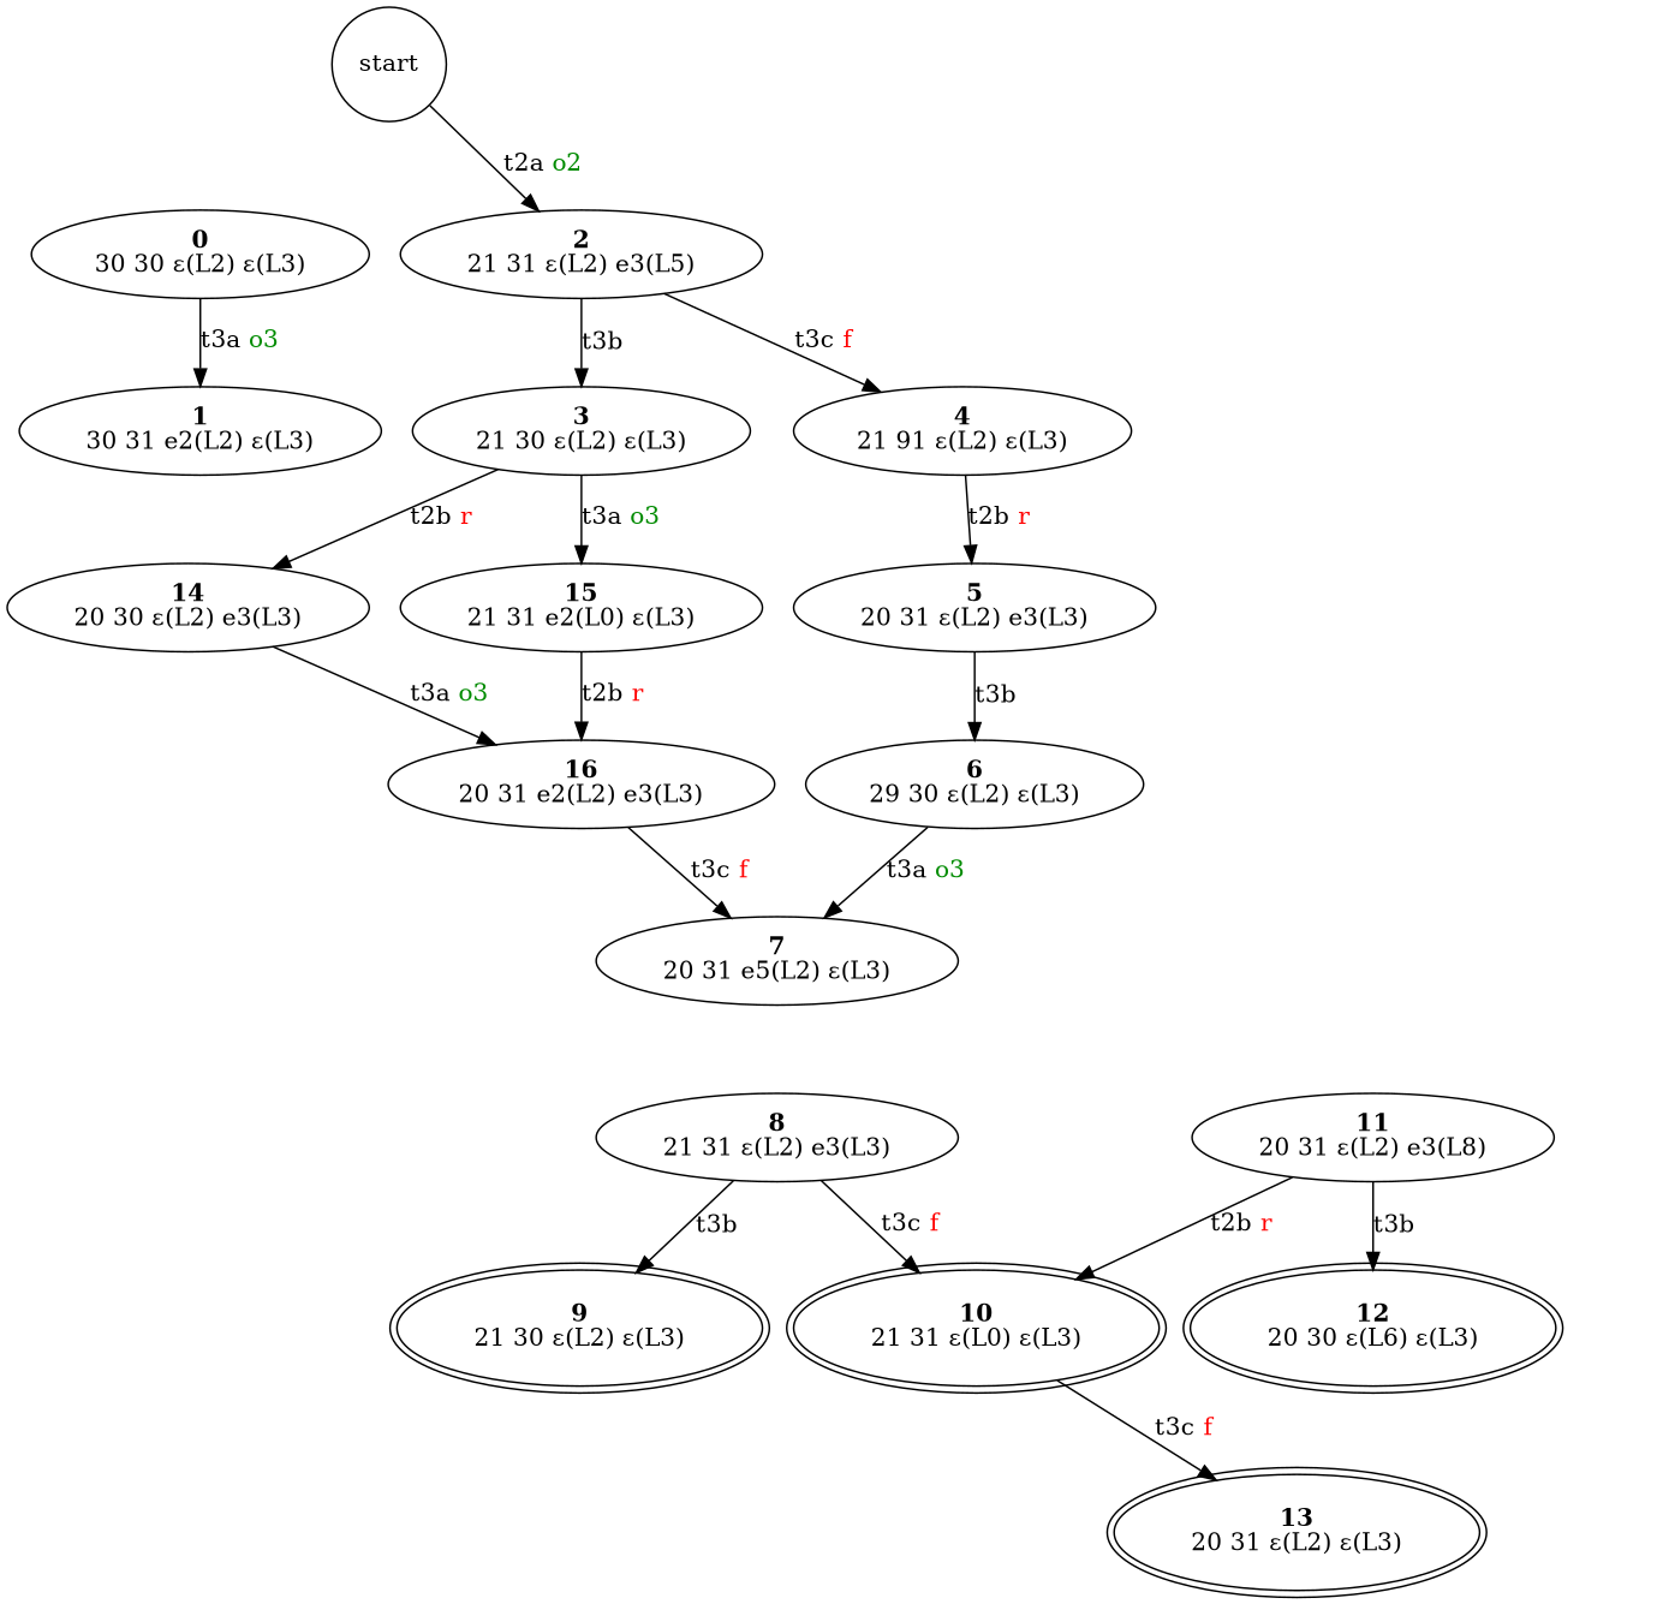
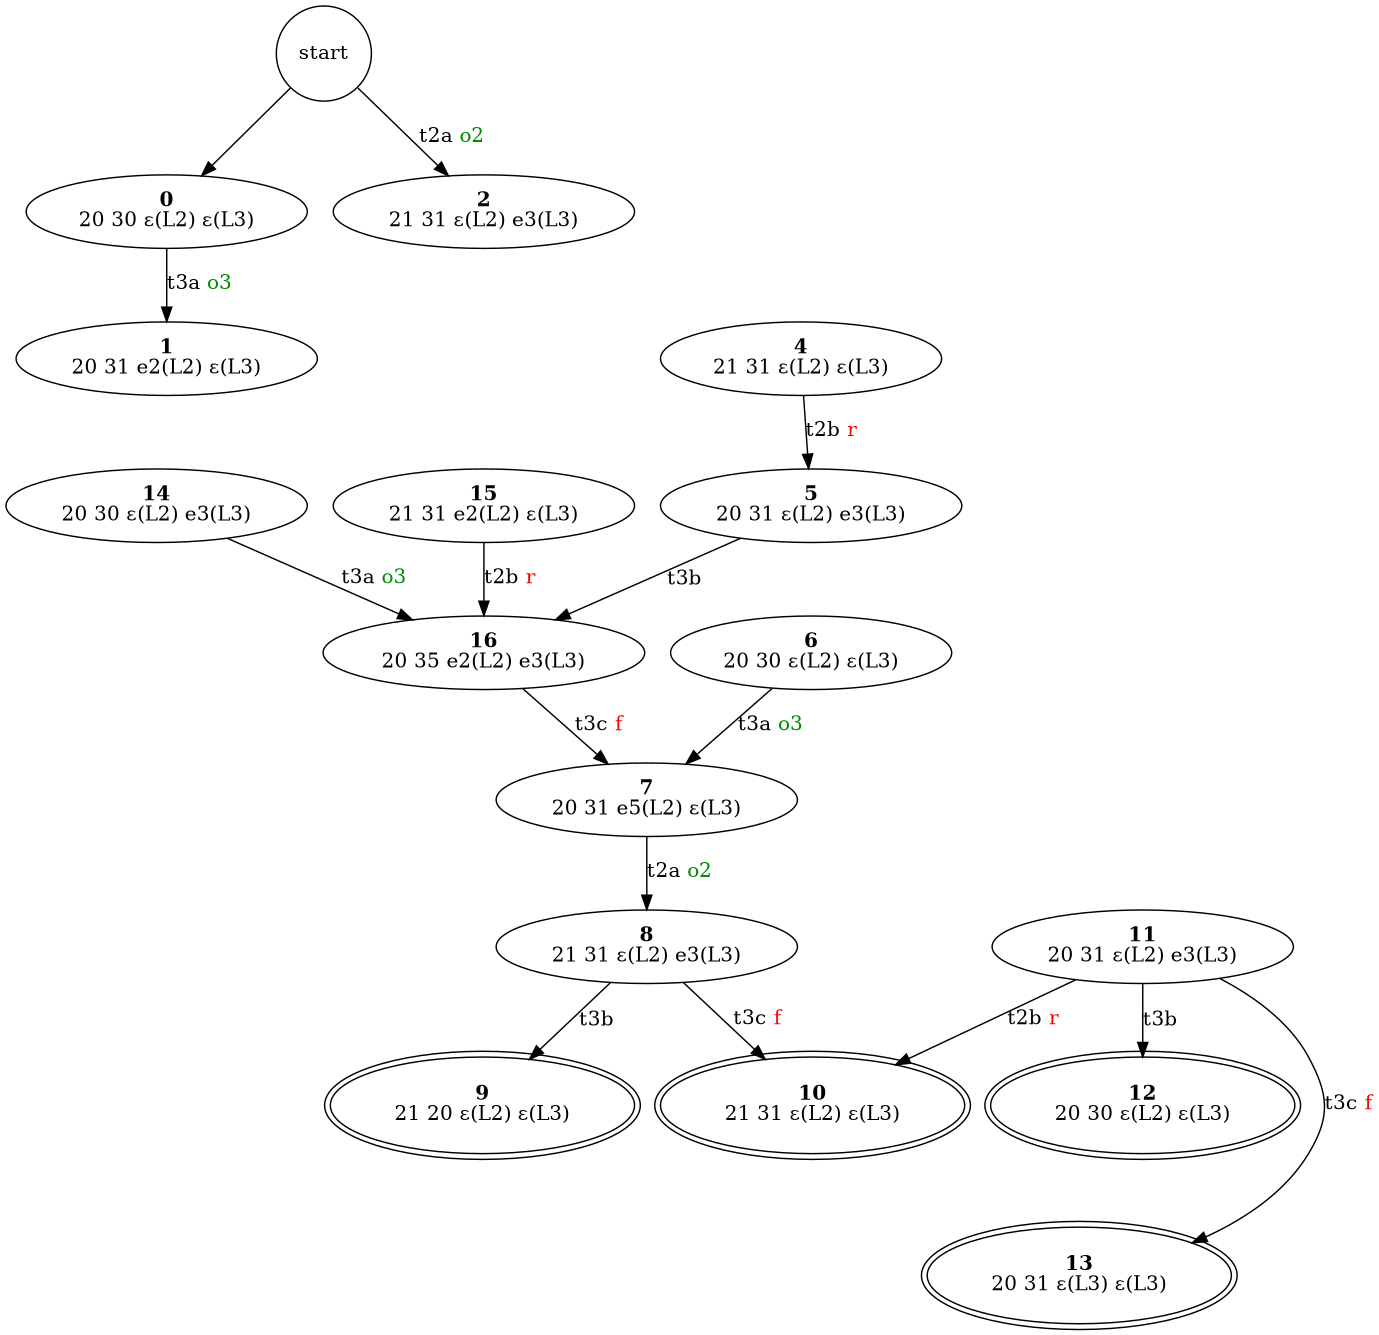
  digraph {
    start [shape=circle]
-   n2 [label=<<b>0</b><br/>30 30 ε(L2) ε(L3)>]
-   n3 [label=<<b>2</b><br/>21 31 ε(L2) e3(L5)>]
-   n4 [label=<<b>1</b><br/>30 31 e2(L2) ε(L3)>]
-   n5 [label=<<b>3</b><br/>21 30 ε(L2) ε(L3)>]
-   n6 [label=<<b>4</b><br/>21 91 ε(L2) ε(L3)>]
+   n2 [label=<<b>0</b><br/>20 30 ε(L2) ε(L3)>]
+   n3 [label=<<b>2</b><br/>21 31 ε(L2) e3(L3)>]
+   n4 [label=<<b>1</b><br/>20 31 e2(L2) ε(L3)>]
+   n6 [label=<<b>4</b><br/>21 31 ε(L2) ε(L3)>]
    n7 [label=<<b>14</b><br/>20 30 ε(L2) e3(L3)>]
-   n8 [label=<<b>15</b><br/>21 31 e2(L0) ε(L3)>]
+   n8 [label=<<b>15</b><br/>21 31 e2(L2) ε(L3)>]
    n9 [label=<<b>5</b><br/>20 31 ε(L2) e3(L3)>]
-   n10 [label=<<b>16</b><br/>20 31 e2(L2) e3(L3)>]
-   n11 [label=<<b>6</b><br/>29 30 ε(L2) ε(L3)>]
+   n10 [label=<<b>16</b><br/>20 35 e2(L2) e3(L3)>]
+   n11 [label=<<b>6</b><br/>20 30 ε(L2) ε(L3)>]
    n12 [label=<<b>7</b><br/>20 31 e5(L2) ε(L3)>]
    n13 [label=<<b>8</b><br/>21 31 ε(L2) e3(L3)>]
-   n14 [label=<<b>9</b><br/>21 30 ε(L2) ε(L3)> peripheries=2]
-   n15 [label=<<b>10</b><br/>21 31 ε(L0) ε(L3)> peripheries=2]
-   n16 [label=<<b>11</b><br/>20 31 ε(L2) e3(L8)>]
-   n17 [label=<<b>12</b><br/>20 30 ε(L6) ε(L3)> peripheries=2]
-   n18 [label=<<b>13</b><br/>20 31 ε(L2) ε(L3)> peripheries=2]
+   n14 [label=<<b>9</b><br/>21 20 ε(L2) ε(L3)> peripheries=2]
+   n15 [label=<<b>10</b><br/>21 31 ε(L2) ε(L3)> peripheries=2]
+   n16 [label=<<b>11</b><br/>20 31 ε(L2) e3(L3)>]
+   n17 [label=<<b>12</b><br/>20 30 ε(L2) ε(L3)> peripheries=2]
+   n18 [label=<<b>13</b><br/>20 31 ε(L3) ε(L3)> peripheries=2]
+   start -> n2
    start -> n3 [label=<t2a <font color="green4">o2</font>>]
    n2 -> n4 [label=<t3a <font color="green4">o3</font>>]
-   n3 -> n5 [label=<t3b>]
-   n3 -> n6 [label=<t3c <font color="red">f</font>>]
-   n5 -> n7 [label=<t2b <font color="red">r</font>>]
-   n5 -> n8 [label=<t3a <font color="green4">o3</font>>]
    n6 -> n9 [label=<t2b <font color="red">r</font>>]
    n7 -> n10 [label=<t3a <font color="green4">o3</font>>]
    n8 -> n10 [label=<t2b <font color="red">r</font>>]
-   n9 -> n11 [label=<t3b>]
+   n9 -> n10 [label=<t3b>]
    n10 -> n12 [label=<t3c <font color="red">f</font>>]
    n11 -> n12 [label=<t3a <font color="green4">o3</font>>]
+   n12 -> n13 [label=<t2a <font color="green4">o2</font>>]
    n13 -> n14 [label=<t3b>]
    n13 -> n15 [label=<t3c <font color="red">f</font>>]
    n16 -> n15 [label=<t2b <font color="red">r</font>>]
    n16 -> n17 [label=<t3b>]
-   n15 -> n18 [label=<t3c <font color="red">f</font>>]
+   n16 -> n18 [label=<t3c <font color="red">f</font>>]
  }
